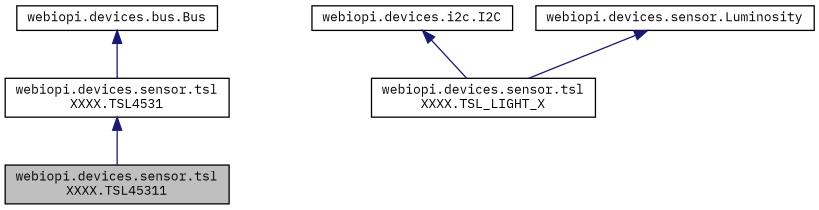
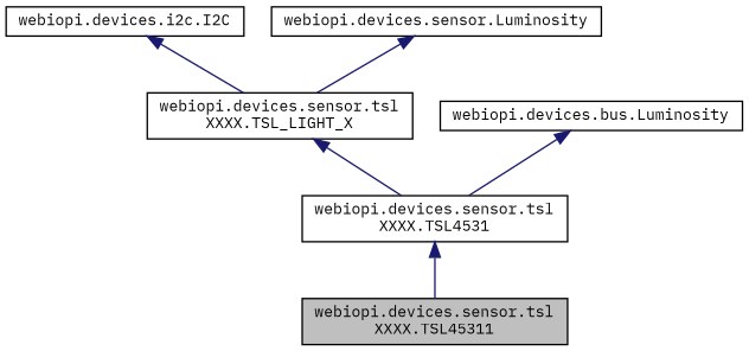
  digraph {
    fontname="IBM Plex Mono"
    node [color=black fillcolor=white fontname="IBM Plex Mono" fontsize=10 shape=record style=filled]
    edge [color=midnightblue dir=back fontname="IBM Plex Mono" fontsize=10 labelfontname=Helvetica labelfontsize=10 style=solid]
    n1 [fillcolor=grey75 fontcolor=black height=0.2 label="webiopi.devices.sensor.tsl\lXXXX.TSL45311" width=0.4]
    n2 [height=0.2 label="webiopi.devices.sensor.tsl\lXXXX.TSL4531" width=0.4]
    n3 [height=0.2 label="webiopi.devices.sensor.tsl\lXXXX.TSL_LIGHT_X" width=0.4]
    n4 [height=0.2 label="webiopi.devices.i2c.I2C" width=0.4]
-   n5 [height=0.2 label="webiopi.devices.bus.Bus" width=0.4]
+   n5 [height=0.2 label="webiopi.devices.bus.Luminosity" width=0.4]
    n6 [height=0.2 label="webiopi.devices.sensor.Luminosity" width=0.4]
    n2 -> n1
+   n3 -> n2
    n4 -> n3
    n5 -> n2
    n6 -> n3
  }
